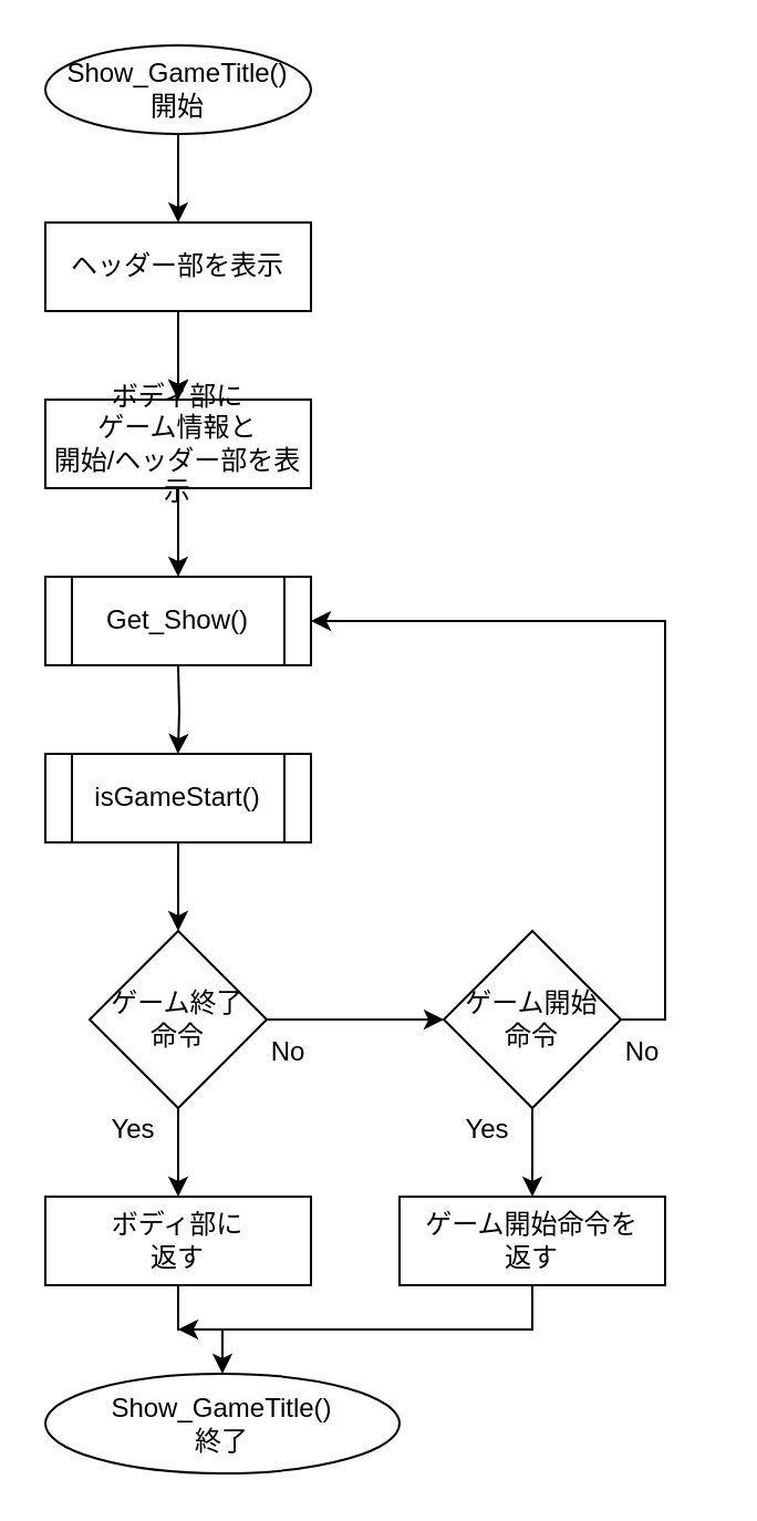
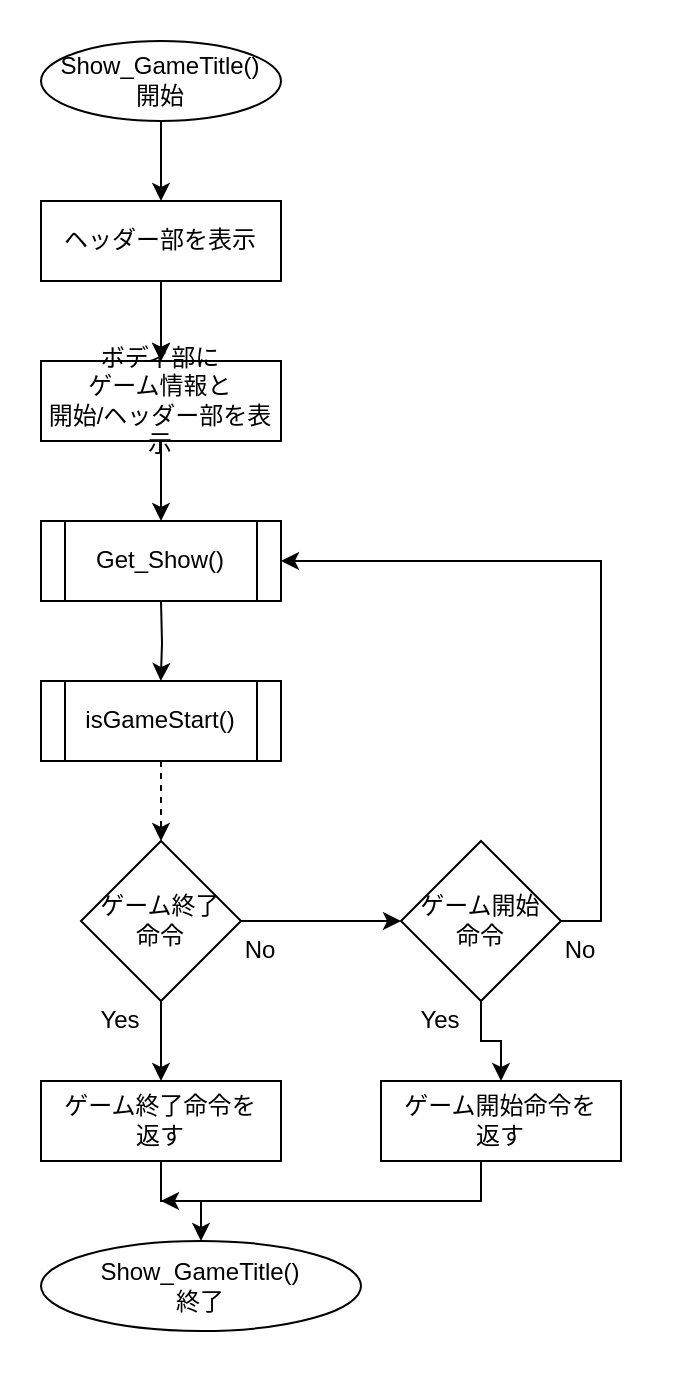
  <mxCell id="0" />
  <mxCell id="1" parent="0" />
  <mxCell id="2" style="edgeStyle=orthogonalEdgeStyle;rounded=0;orthogonalLoop=1;jettySize=auto;html=1;exitX=0.5;exitY=1;exitDx=0;exitDy=0;entryX=0.5;entryY=0;entryDx=0;entryDy=0;" parent="1" source="3" edge="1"><mxGeometry relative="1" as="geometry"><mxPoint x="80" y="260" as="targetPoint" /></mxGeometry></mxCell>
  <mxCell id="3" value="ボディ部に&lt;div&gt;ゲーム情報と&lt;/div&gt;&lt;div&gt;開始/ヘッダー部を表示&lt;/div&gt;" style="rounded=0;whiteSpace=wrap;html=1;" parent="1" vertex="1"><mxGeometry x="20" y="180" width="120" height="40" as="geometry" /></mxCell>
  <mxCell id="4" value="" style="edgeStyle=orthogonalEdgeStyle;rounded=0;orthogonalLoop=1;jettySize=auto;html=1;" parent="1" source="5" target="3" edge="1"><mxGeometry relative="1" as="geometry" /></mxCell>
  <mxCell id="5" value="ヘッダー部を表示" style="rounded=0;whiteSpace=wrap;html=1;" parent="1" vertex="1"><mxGeometry x="20" y="100" width="120" height="40" as="geometry" /></mxCell>
  <mxCell id="6" value="" style="endArrow=classic;html=1;rounded=0;entryX=0.5;entryY=0;entryDx=0;entryDy=0;" parent="1" target="5" edge="1"><mxGeometry width="50" height="50" relative="1" as="geometry"><mxPoint x="80" y="60" as="sourcePoint" /><mxPoint x="250" y="180" as="targetPoint" /></mxGeometry></mxCell>
  <mxCell id="7" value="Show_GameTitle()&lt;br&gt;開始" style="ellipse;whiteSpace=wrap;html=1;" parent="1" vertex="1"><mxGeometry x="20" y="20" width="120" height="40" as="geometry" /></mxCell>
  <mxCell id="8" value="" style="endArrow=classic;html=1;rounded=0;entryX=0.5;entryY=0;entryDx=0;entryDy=0;" parent="1" target="3" edge="1"><mxGeometry width="50" height="50" relative="1" as="geometry"><mxPoint x="80" y="145" as="sourcePoint" /><mxPoint x="130" y="95" as="targetPoint" /><Array as="points" /></mxGeometry></mxCell>
  <mxCell id="9" style="edgeStyle=orthogonalEdgeStyle;rounded=0;orthogonalLoop=1;jettySize=auto;html=1;exitX=0.5;exitY=1;exitDx=0;exitDy=0;" parent="1" edge="1"><mxGeometry relative="1" as="geometry"><mxPoint x="79.897" y="340" as="targetPoint" /><mxPoint x="80" y="300" as="sourcePoint" /></mxGeometry></mxCell>
  <mxCell id="10" value="Show_GameTitle()&lt;br&gt;終了" style="ellipse;whiteSpace=wrap;html=1;" parent="1" vertex="1"><mxGeometry x="20" y="620" width="160" height="45" as="geometry" /></mxCell>
  <mxCell id="11" value="Get_Show()" style="shape=process;whiteSpace=wrap;html=1;backgroundOutline=1;" parent="1" vertex="1"><mxGeometry x="20" y="260" width="120" height="40" as="geometry" /></mxCell>
  <mxCell id="12" style="edgeStyle=orthogonalEdgeStyle;rounded=0;orthogonalLoop=1;jettySize=auto;html=1;exitX=0.5;exitY=1;exitDx=0;exitDy=0;" edge="1" parent="1" source="13"><mxGeometry relative="1" as="geometry"><mxPoint x="80" y="600" as="targetPoint" /><Array as="points"><mxPoint x="240" y="600" /></Array></mxGeometry></mxCell>
- <mxCell id="13" value="ゲーム開始命令を&lt;div&gt;返す&lt;/div&gt;" style="rounded=0;whiteSpace=wrap;html=1;" parent="1" vertex="1"><mxGeometry x="180" y="540" width="120" height="40" as="geometry" /></mxCell>
+ <mxCell id="13" value="ゲーム開始命令を&lt;div&gt;返す&lt;/div&gt;" style="rounded=0;whiteSpace=wrap;html=1;" parent="1" vertex="1"><mxGeometry x="190" y="540" width="120" height="40" as="geometry" /></mxCell>
  <mxCell id="14" style="edgeStyle=orthogonalEdgeStyle;rounded=0;orthogonalLoop=1;jettySize=auto;html=1;exitX=0.5;exitY=1;exitDx=0;exitDy=0;entryX=0.5;entryY=0;entryDx=0;entryDy=0;" parent="1" source="15" target="10" edge="1"><mxGeometry relative="1" as="geometry" /></mxCell>
- <mxCell id="15" value="ボディ部に&lt;div&gt;返す&lt;/div&gt;" style="rounded=0;whiteSpace=wrap;html=1;" parent="1" vertex="1"><mxGeometry x="20" y="540" width="120" height="40" as="geometry" /></mxCell>
- <mxCell id="16" style="edgeStyle=orthogonalEdgeStyle;rounded=0;orthogonalLoop=1;jettySize=auto;html=1;exitX=0.5;exitY=1;exitDx=0;exitDy=0;entryX=0.5;entryY=0;entryDx=0;entryDy=0;" parent="1" source="17" target="20" edge="1"><mxGeometry relative="1" as="geometry" /></mxCell>
+ <mxCell id="15" value="ゲーム終了命令を&lt;div&gt;返す&lt;/div&gt;" style="rounded=0;whiteSpace=wrap;html=1;" parent="1" vertex="1"><mxGeometry x="20" y="540" width="120" height="40" as="geometry" /></mxCell>
+ <mxCell id="16" style="edgeStyle=orthogonalEdgeStyle;rounded=0;orthogonalLoop=1;jettySize=auto;html=1;exitX=0.5;exitY=1;exitDx=0;exitDy=0;entryX=0.5;entryY=0;entryDx=0;entryDy=0;dashed=1;" parent="1" source="17" target="20" edge="1"><mxGeometry relative="1" as="geometry" /></mxCell>
  <mxCell id="17" value="isGameStart()" style="shape=process;whiteSpace=wrap;html=1;backgroundOutline=1;" parent="1" vertex="1"><mxGeometry x="20" y="340" width="120" height="40" as="geometry" /></mxCell>
  <mxCell id="18" style="edgeStyle=orthogonalEdgeStyle;rounded=0;orthogonalLoop=1;jettySize=auto;html=1;exitX=0.5;exitY=1;exitDx=0;exitDy=0;entryX=0.5;entryY=0;entryDx=0;entryDy=0;" parent="1" source="20" target="15" edge="1"><mxGeometry relative="1" as="geometry" /></mxCell>
  <mxCell id="19" style="edgeStyle=orthogonalEdgeStyle;rounded=0;orthogonalLoop=1;jettySize=auto;html=1;exitX=1;exitY=0.5;exitDx=0;exitDy=0;entryX=0;entryY=0.5;entryDx=0;entryDy=0;" parent="1" source="20" target="23" edge="1"><mxGeometry relative="1" as="geometry"><mxPoint x="180" y="459.931" as="targetPoint" /></mxGeometry></mxCell>
  <mxCell id="20" value="ゲーム終了&lt;div&gt;命令&lt;/div&gt;" style="rhombus;whiteSpace=wrap;html=1;" parent="1" vertex="1"><mxGeometry x="40" y="420" width="80" height="80" as="geometry" /></mxCell>
  <mxCell id="21" style="edgeStyle=orthogonalEdgeStyle;rounded=0;orthogonalLoop=1;jettySize=auto;html=1;exitX=0.5;exitY=1;exitDx=0;exitDy=0;entryX=0.5;entryY=0;entryDx=0;entryDy=0;" parent="1" source="23" target="13" edge="1"><mxGeometry relative="1" as="geometry" /></mxCell>
  <mxCell id="22" style="edgeStyle=orthogonalEdgeStyle;rounded=0;orthogonalLoop=1;jettySize=auto;html=1;exitX=1;exitY=0.5;exitDx=0;exitDy=0;entryX=1;entryY=0.5;entryDx=0;entryDy=0;" parent="1" source="23" target="11" edge="1"><mxGeometry relative="1" as="geometry"><mxPoint x="300" y="280" as="targetPoint" /></mxGeometry></mxCell>
  <mxCell id="23" value="ゲーム開始&lt;div&gt;命令&lt;/div&gt;" style="rhombus;whiteSpace=wrap;html=1;" parent="1" vertex="1"><mxGeometry x="200" y="420" width="80" height="80" as="geometry" /></mxCell>
  <mxCell id="24" value="Yes" style="text;html=1;align=center;verticalAlign=middle;whiteSpace=wrap;rounded=0;" parent="1" vertex="1"><mxGeometry x="30" y="495" width="60" height="30" as="geometry" /></mxCell>
  <mxCell id="25" value="Yes" style="text;html=1;align=center;verticalAlign=middle;whiteSpace=wrap;rounded=0;" parent="1" vertex="1"><mxGeometry x="190" y="495" width="60" height="30" as="geometry" /></mxCell>
  <mxCell id="26" value="No" style="text;html=1;align=center;verticalAlign=middle;whiteSpace=wrap;rounded=0;" parent="1" vertex="1"><mxGeometry x="100" y="460" width="60" height="30" as="geometry" /></mxCell>
  <mxCell id="27" value="No" style="text;html=1;align=center;verticalAlign=middle;whiteSpace=wrap;rounded=0;" parent="1" vertex="1"><mxGeometry x="260" y="460" width="60" height="30" as="geometry" /></mxCell>
